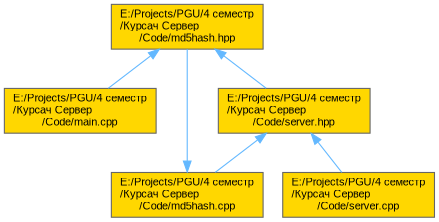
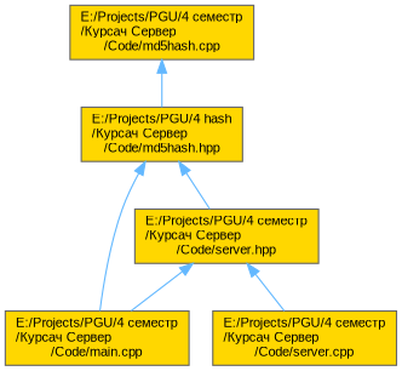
  digraph {
    fontname="Liberation Sans"
    node [color=grey40 fillcolor=gold fontname="Liberation Sans" fontsize=10 shape=box style=filled]
    edge [color=steelblue1 dir=back fontname="Liberation Sans" fontsize=10 labelfontname=Helvetica labelfontsize=10 style=solid]
-   n1 [color=gray40 fontcolor=black height=0.2 label="E:/Projects/PGU/4 семестр\l/Курсач Сервер\l/Code/md5hash.hpp" width=0.4]
+   n1 [color=gray40 fontcolor=black height=0.2 label="E:/Projects/PGU/4 hash\l/Курсач Сервер\l/Code/md5hash.hpp" width=0.4]
    n2 [height=0.2 label="E:/Projects/PGU/4 семестр\l/Курсач Сервер\l/Code/main.cpp" width=0.4]
    n3 [height=0.2 label="E:/Projects/PGU/4 семестр\l/Курсач Сервер\l/Code/server.hpp" width=0.4]
    n4 [height=0.2 label="E:/Projects/PGU/4 семестр\l/Курсач Сервер\l/Code/md5hash.cpp" width=0.4]
    n5 [height=0.2 label="E:/Projects/PGU/4 семестр\l/Курсач Сервер\l/Code/server.cpp" width=0.4]
    n1 -> n2
    n1 -> n3
-   n3 -> n4
+   n3 -> n2
    n3 -> n5
    n4 -> n1
  }
